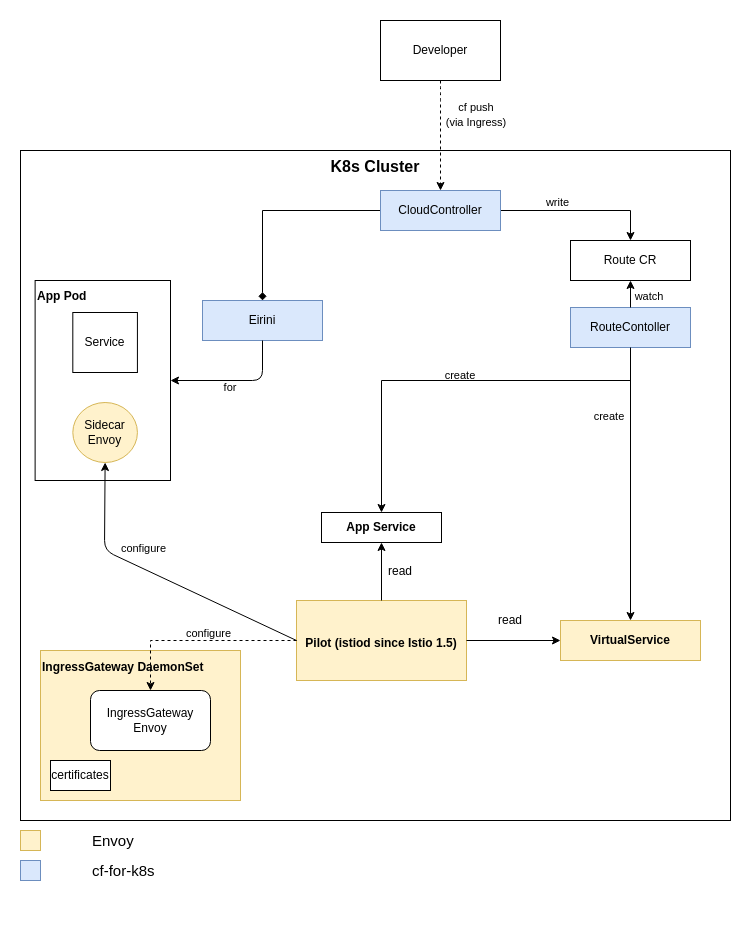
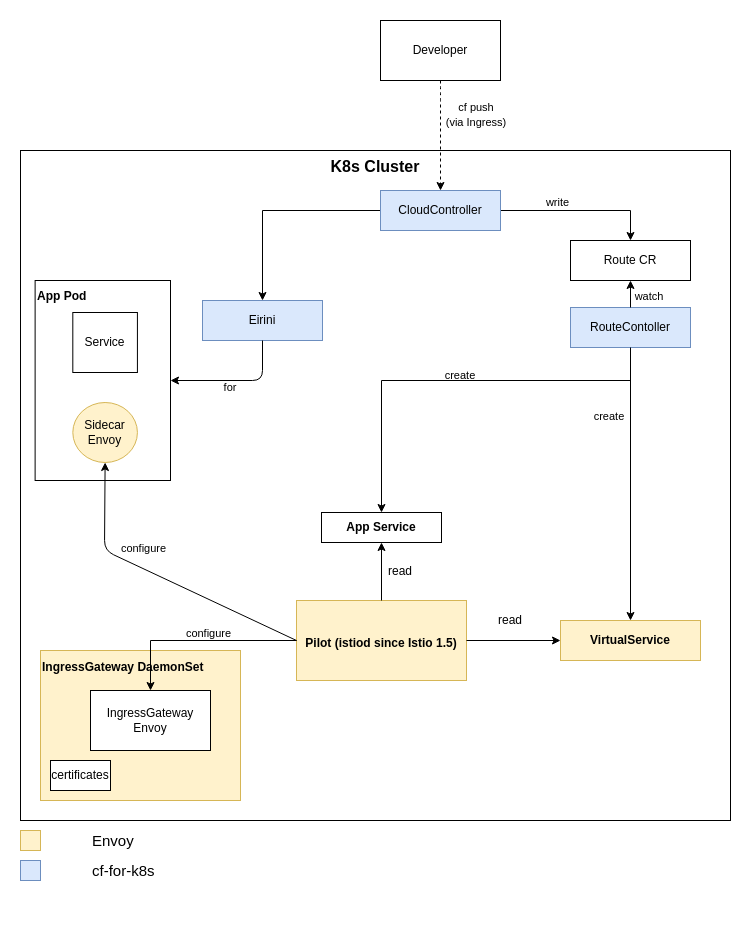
  <mxCell id="0" />
  <mxCell id="1" parent="0" />
  <mxCell id="2" value="K8s Cluster" style="rounded=0;whiteSpace=wrap;html=1;fontSize=16;fontStyle=1;verticalAlign=top;" parent="1" vertex="1"><mxGeometry x="20" y="150" width="710" height="670" as="geometry" /></mxCell>
  <mxCell id="3" value="&lt;font style=&quot;font-size: 12px&quot;&gt;App Pod&lt;/font&gt;" style="rounded=0;whiteSpace=wrap;html=1;verticalAlign=top;fontSize=14;fontStyle=1;align=left;" parent="1" vertex="1"><mxGeometry x="34.62" y="280" width="135.38" height="200" as="geometry" /></mxCell>
  <mxCell id="4" value="" style="group;align=left;" parent="1" vertex="1" connectable="0"><mxGeometry x="40" y="262" width="140" height="240" as="geometry" /></mxCell>
  <mxCell id="5" value="Sidecar&lt;br&gt;Envoy" style="ellipse;whiteSpace=wrap;html=1;fillColor=#fff2cc;strokeColor=#d6b656;" parent="4" vertex="1"><mxGeometry x="32.308" y="140" width="64.615" height="60" as="geometry" /></mxCell>
  <mxCell id="6" value="Service" style="rounded=0;whiteSpace=wrap;html=1;" parent="4" vertex="1"><mxGeometry x="32.308" y="50" width="64.615" height="60" as="geometry" /></mxCell>
  <mxCell id="7" value="" style="group;fillColor=#fff2cc;strokeColor=#d6b656;" parent="1" vertex="1" connectable="0"><mxGeometry x="296" y="600" width="170" height="80" as="geometry" /></mxCell>
  <mxCell id="8" value="&lt;b&gt;&lt;br&gt;&lt;br&gt;Pilot (istiod since Istio 1.5)&lt;/b&gt;" style="rounded=0;whiteSpace=wrap;html=1;verticalAlign=top;fillColor=#fff2cc;strokeColor=#d6b656;" parent="7" vertex="1"><mxGeometry width="170" height="80" as="geometry" /></mxCell>
  <mxCell id="9" value="RouteContoller" style="rounded=0;whiteSpace=wrap;html=1;fillColor=#dae8fc;strokeColor=#6c8ebf;" parent="1" vertex="1"><mxGeometry x="570" y="307" width="120" height="40" as="geometry" /></mxCell>
  <mxCell id="10" style="edgeStyle=orthogonalEdgeStyle;rounded=0;orthogonalLoop=1;jettySize=auto;html=1;exitX=1;exitY=0.5;exitDx=0;exitDy=0;entryX=0.5;entryY=0;entryDx=0;entryDy=0;fontSize=11;" parent="1" source="13" target="14" edge="1"><mxGeometry relative="1" as="geometry" /></mxCell>
  <mxCell id="11" value="write" style="edgeLabel;html=1;align=center;verticalAlign=middle;resizable=0;points=[];fontSize=11;" parent="10" vertex="1" connectable="0"><mxGeometry x="-0.242" y="-1" relative="1" as="geometry"><mxPoint x="-5" y="-10" as="offset" /></mxGeometry></mxCell>
- <mxCell id="12" style="edgeStyle=orthogonalEdgeStyle;rounded=0;orthogonalLoop=1;jettySize=auto;html=1;exitX=0;exitY=0.5;exitDx=0;exitDy=0;entryX=0.5;entryY=0;entryDx=0;entryDy=0;endArrow=diamond;" parent="1" source="13" target="24" edge="1"><mxGeometry relative="1" as="geometry"><mxPoint x="280" y="830" as="targetPoint" /></mxGeometry></mxCell>
+ <mxCell id="12" style="edgeStyle=orthogonalEdgeStyle;rounded=0;orthogonalLoop=1;jettySize=auto;html=1;exitX=0;exitY=0.5;exitDx=0;exitDy=0;entryX=0.5;entryY=0;entryDx=0;entryDy=0;" parent="1" source="13" target="24" edge="1"><mxGeometry relative="1" as="geometry"><mxPoint x="280" y="830" as="targetPoint" /></mxGeometry></mxCell>
  <mxCell id="13" value="CloudController" style="rounded=0;whiteSpace=wrap;html=1;fillColor=#dae8fc;strokeColor=#6c8ebf;" parent="1" vertex="1"><mxGeometry x="380" y="190" width="120" height="40" as="geometry" /></mxCell>
  <mxCell id="14" value="Route CR" style="rounded=0;whiteSpace=wrap;html=1;" parent="1" vertex="1"><mxGeometry x="570" y="240" width="120" height="40" as="geometry" /></mxCell>
  <mxCell id="15" value="" style="group;fillColor=#fff2cc;strokeColor=#d6b656;" parent="1" vertex="1" connectable="0"><mxGeometry x="40" y="650" width="200" height="150" as="geometry" /></mxCell>
  <mxCell id="16" value="&lt;font style=&quot;font-size: 12px&quot;&gt;IngressGateway DaemonSet&lt;/font&gt;" style="rounded=0;whiteSpace=wrap;html=1;fontSize=15;verticalAlign=top;fontStyle=1;fillColor=#fff2cc;strokeColor=#d6b656;align=left;" parent="15" vertex="1"><mxGeometry width="200" height="150" as="geometry" /></mxCell>
- <mxCell id="17" value="IngressGateway&lt;br&gt;Envoy" style="whiteSpace=wrap;html=1;rounded=1;" parent="15" vertex="1"><mxGeometry x="50" y="40" width="120" height="60" as="geometry" /></mxCell>
+ <mxCell id="17" value="IngressGateway&lt;br&gt;Envoy" style="rounded=0;whiteSpace=wrap;html=1;" parent="15" vertex="1"><mxGeometry x="50" y="40" width="120" height="60" as="geometry" /></mxCell>
  <mxCell id="18" value="certificates" style="rounded=0;whiteSpace=wrap;html=1;" parent="15" vertex="1"><mxGeometry x="10" y="110" width="60" height="30" as="geometry" /></mxCell>
- <mxCell id="19" style="edgeStyle=orthogonalEdgeStyle;rounded=0;orthogonalLoop=1;jettySize=auto;html=1;exitX=0;exitY=0.5;exitDx=0;exitDy=0;dashed=1;" parent="1" source="8" target="17" edge="1"><mxGeometry relative="1" as="geometry"><mxPoint x="260" y="620" as="sourcePoint" /></mxGeometry></mxCell>
+ <mxCell id="19" style="edgeStyle=orthogonalEdgeStyle;rounded=0;orthogonalLoop=1;jettySize=auto;html=1;exitX=0;exitY=0.5;exitDx=0;exitDy=0;" parent="1" source="8" target="17" edge="1"><mxGeometry relative="1" as="geometry"><mxPoint x="260" y="620" as="sourcePoint" /></mxGeometry></mxCell>
  <mxCell id="20" value="configure" style="edgeLabel;html=1;align=center;verticalAlign=middle;resizable=0;points=[];" parent="19" vertex="1" connectable="0"><mxGeometry x="-0.061" y="1" relative="1" as="geometry"><mxPoint x="3" y="-9" as="offset" /></mxGeometry></mxCell>
  <mxCell id="21" value="&lt;b&gt;VirtualService&lt;/b&gt;" style="rounded=0;whiteSpace=wrap;html=1;fillColor=#fff2cc;strokeColor=#d6b656;" parent="1" vertex="1"><mxGeometry x="560" y="620" width="140" height="40" as="geometry" /></mxCell>
  <mxCell id="22" value="Developer" style="rounded=0;whiteSpace=wrap;html=1;" parent="1" vertex="1"><mxGeometry x="380" y="20" width="120" height="60" as="geometry" /></mxCell>
  <mxCell id="23" value="&lt;font style=&quot;font-size: 12px&quot;&gt;App Service&lt;/font&gt;" style="rounded=0;whiteSpace=wrap;html=1;fontSize=12;fontStyle=1" parent="1" vertex="1"><mxGeometry x="321" y="512" width="120" height="30" as="geometry" /></mxCell>
  <mxCell id="24" value="Eirini" style="rounded=0;whiteSpace=wrap;html=1;fillColor=#dae8fc;strokeColor=#6c8ebf;" parent="1" vertex="1"><mxGeometry x="202" y="300" width="120" height="40" as="geometry" /></mxCell>
  <mxCell id="25" value="" style="group" parent="1" vertex="1" connectable="0"><mxGeometry x="20" y="830" width="180" height="81" as="geometry" /></mxCell>
  <mxCell id="26" value="" style="group" parent="25" vertex="1" connectable="0"><mxGeometry width="70" height="20" as="geometry" /></mxCell>
  <mxCell id="27" value="" style="rounded=0;whiteSpace=wrap;html=1;fillColor=#fff2cc;strokeColor=#d6b656;" parent="26" vertex="1"><mxGeometry width="20" height="20" as="geometry" /></mxCell>
  <mxCell id="28" value="" style="group" parent="25" vertex="1" connectable="0"><mxGeometry y="30" width="110" height="20" as="geometry" /></mxCell>
  <mxCell id="29" value="" style="rounded=0;whiteSpace=wrap;html=1;fillColor=#dae8fc;strokeColor=#6c8ebf;" parent="28" vertex="1"><mxGeometry width="20" height="20" as="geometry" /></mxCell>
  <mxCell id="30" value="cf-for-k8s" style="text;html=1;strokeColor=none;fillColor=none;align=left;verticalAlign=middle;whiteSpace=wrap;rounded=0;labelBackgroundColor=none;fontSize=15;" parent="25" vertex="1"><mxGeometry x="70" y="30" width="80" height="20" as="geometry" /></mxCell>
  <mxCell id="31" value="Envoy" style="text;html=1;strokeColor=none;fillColor=none;align=left;verticalAlign=middle;whiteSpace=wrap;rounded=0;labelBackgroundColor=none;fontSize=15;" parent="25" vertex="1"><mxGeometry x="70" width="40" height="20" as="geometry" /></mxCell>
  <mxCell id="32" style="edgeStyle=orthogonalEdgeStyle;rounded=0;orthogonalLoop=1;jettySize=auto;html=1;exitX=0.5;exitY=1;exitDx=0;exitDy=0;entryX=0.5;entryY=0;entryDx=0;entryDy=0;" parent="1" source="9" target="21" edge="1"><mxGeometry relative="1" as="geometry"><mxPoint x="580" y="758" as="sourcePoint" /><mxPoint x="620" y="210" as="targetPoint" /></mxGeometry></mxCell>
  <mxCell id="33" value="" style="endArrow=classic;html=1;exitX=0.5;exitY=1;exitDx=0;exitDy=0;entryX=0.5;entryY=0;entryDx=0;entryDy=0;dashed=1;" parent="1" source="22" target="13" edge="1"><mxGeometry width="50" height="50" relative="1" as="geometry"><mxPoint x="-80" y="590" as="sourcePoint" /><mxPoint x="-30" y="540" as="targetPoint" /><Array as="points"><mxPoint x="440" y="90" /></Array></mxGeometry></mxCell>
  <mxCell id="34" value="&lt;font style=&quot;font-size: 11px&quot;&gt;cf push&lt;br&gt;(via Ingress)&lt;br&gt;&lt;/font&gt;" style="text;html=1;strokeColor=none;fillColor=none;align=center;verticalAlign=middle;whiteSpace=wrap;rounded=0;" parent="1" vertex="1"><mxGeometry x="436" y="104" width="80" height="20" as="geometry" /></mxCell>
  <mxCell id="35" value="" style="endArrow=classic;html=1;exitX=0;exitY=0.5;exitDx=0;exitDy=0;" parent="1" source="8" target="5" edge="1"><mxGeometry width="50" height="50" relative="1" as="geometry"><mxPoint x="-80" y="590" as="sourcePoint" /><mxPoint x="-30" y="540" as="targetPoint" /><Array as="points"><mxPoint x="104" y="550" /></Array></mxGeometry></mxCell>
  <mxCell id="36" value="configure" style="edgeLabel;html=1;align=center;verticalAlign=middle;resizable=0;points=[];" parent="1" vertex="1" connectable="0"><mxGeometry x="142" y="547" as="geometry" /></mxCell>
  <mxCell id="37" value="" style="endArrow=classic;html=1;exitX=0.5;exitY=1;exitDx=0;exitDy=0;entryX=1;entryY=0.5;entryDx=0;entryDy=0;" parent="1" source="24" target="3" edge="1"><mxGeometry width="50" height="50" relative="1" as="geometry"><mxPoint x="-80" y="590" as="sourcePoint" /><mxPoint x="-30" y="540" as="targetPoint" /><Array as="points"><mxPoint x="262" y="380" /></Array></mxGeometry></mxCell>
  <mxCell id="38" value="" style="endArrow=classic;html=1;exitX=0.5;exitY=0;exitDx=0;exitDy=0;" parent="1" source="9" target="14" edge="1"><mxGeometry width="50" height="50" relative="1" as="geometry"><mxPoint x="-80" y="590" as="sourcePoint" /><mxPoint x="-30" y="540" as="targetPoint" /></mxGeometry></mxCell>
  <mxCell id="39" value="watch" style="text;html=1;strokeColor=none;fillColor=none;align=center;verticalAlign=middle;whiteSpace=wrap;rounded=0;fontSize=11;" parent="1" vertex="1"><mxGeometry x="629" y="286" width="40" height="20" as="geometry" /></mxCell>
  <mxCell id="40" value="for" style="text;html=1;strokeColor=none;fillColor=none;align=center;verticalAlign=middle;whiteSpace=wrap;rounded=0;fontSize=11;" parent="1" vertex="1"><mxGeometry x="210" y="377" width="40" height="20" as="geometry" /></mxCell>
  <mxCell id="41" value="create" style="text;html=1;strokeColor=none;fillColor=none;align=center;verticalAlign=middle;whiteSpace=wrap;rounded=0;fontSize=11;" parent="1" vertex="1"><mxGeometry x="589" y="406" width="40" height="20" as="geometry" /></mxCell>
  <mxCell id="42" style="edgeStyle=orthogonalEdgeStyle;rounded=0;orthogonalLoop=1;jettySize=auto;html=1;" parent="1" target="23" edge="1"><mxGeometry relative="1" as="geometry"><mxPoint x="630" y="350" as="sourcePoint" /><mxPoint x="570" y="507" as="targetPoint" /><Array as="points"><mxPoint x="630" y="380" /><mxPoint x="381" y="380" /></Array></mxGeometry></mxCell>
  <mxCell id="43" value="create" style="text;html=1;strokeColor=none;fillColor=none;align=center;verticalAlign=middle;whiteSpace=wrap;rounded=0;fontSize=11;" parent="1" vertex="1"><mxGeometry x="440" y="365" width="40" height="20" as="geometry" /></mxCell>
  <mxCell id="44" value="" style="endArrow=classic;html=1;fontSize=11;exitX=1;exitY=0.5;exitDx=0;exitDy=0;entryX=0;entryY=0.5;entryDx=0;entryDy=0;" parent="1" source="8" target="21" edge="1"><mxGeometry width="50" height="50" relative="1" as="geometry"><mxPoint x="-30" y="540" as="sourcePoint" /><mxPoint x="-80" y="590" as="targetPoint" /></mxGeometry></mxCell>
  <mxCell id="45" value="read" style="text;html=1;strokeColor=none;fillColor=none;align=center;verticalAlign=middle;whiteSpace=wrap;rounded=0;" parent="1" vertex="1"><mxGeometry x="490" y="610" width="40" height="20" as="geometry" /></mxCell>
  <mxCell id="46" style="edgeStyle=orthogonalEdgeStyle;rounded=0;orthogonalLoop=1;jettySize=auto;html=1;" parent="1" source="8" target="23" edge="1"><mxGeometry relative="1" as="geometry" /></mxCell>
  <mxCell id="47" value="read" style="text;html=1;strokeColor=none;fillColor=none;align=center;verticalAlign=middle;whiteSpace=wrap;rounded=0;" parent="1" vertex="1"><mxGeometry x="380" y="556" width="40" height="30" as="geometry" /></mxCell>
